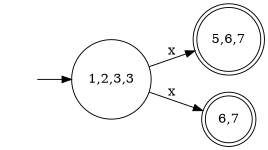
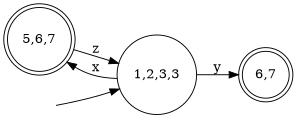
  digraph {
    rankdir=LR
    node [shape=doublecircle]
    n1 [label="5,6,7"]
    n2 [label="1,2,3,3" shape=circle]
    n3 [label="6,7"]
    0 [shape=circle style=invis]
+   n1 -> n2 [label=z]
    n2 -> n1 [label=x]
-   n2 -> n3 [label=x]
+   n2 -> n3 [label=y]
    0 -> n2
  }
